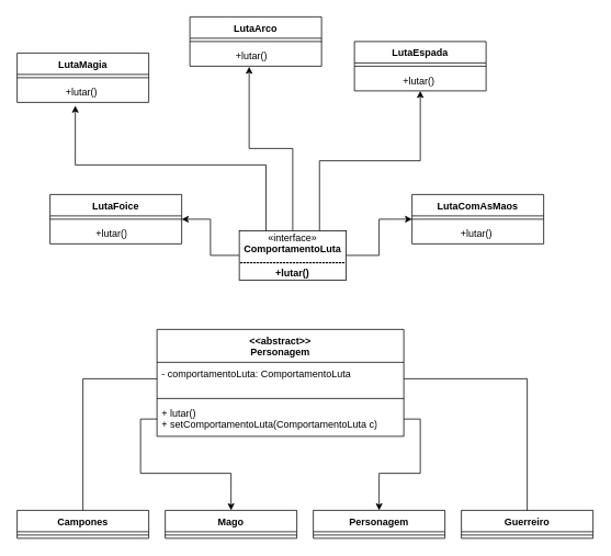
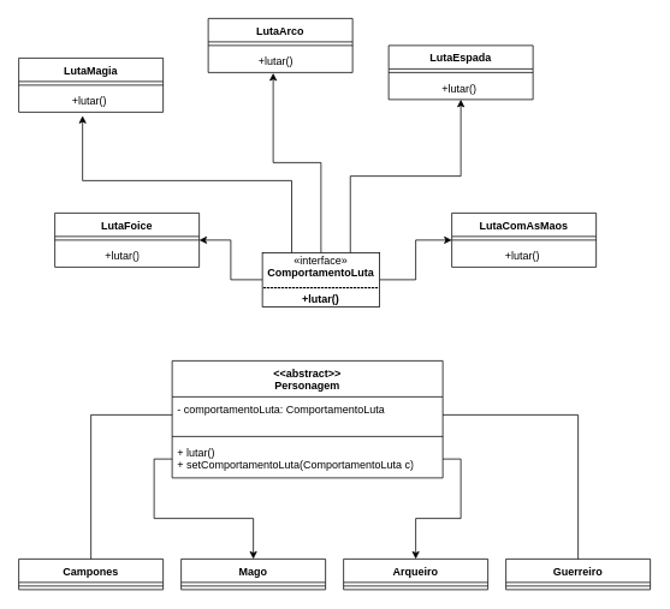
  <mxCell id="0" />
  <mxCell id="1" parent="0" />
  <mxCell id="2" style="edgeStyle=orthogonalEdgeStyle;rounded=0;orthogonalLoop=1;jettySize=auto;html=1;entryX=0;entryY=0.5;entryDx=0;entryDy=0;" edge="1" parent="1" source="4" target="5"><mxGeometry relative="1" as="geometry" /></mxCell>
  <mxCell id="3" style="edgeStyle=orthogonalEdgeStyle;rounded=0;orthogonalLoop=1;jettySize=auto;html=1;exitX=0;exitY=0.5;exitDx=0;exitDy=0;entryX=1;entryY=0.5;entryDx=0;entryDy=0;" edge="1" parent="1" source="4" target="11"><mxGeometry relative="1" as="geometry" /></mxCell>
  <mxCell id="4" value="«interface»&lt;br&gt;&lt;b&gt;ComportamentoLuta&lt;/b&gt;&lt;div&gt;&lt;b&gt;--------------------------------&lt;/b&gt;&lt;/div&gt;&lt;div&gt;&lt;b&gt;+lutar()&lt;/b&gt;&lt;/div&gt;" style="html=1;whiteSpace=wrap;" vertex="1" parent="1"><mxGeometry x="290" y="280" width="130" height="60" as="geometry" /></mxCell>
  <mxCell id="5" value="LutaComAsMaos" style="swimlane;fontStyle=1;align=center;verticalAlign=top;childLayout=stackLayout;horizontal=1;startSize=26;horizontalStack=0;resizeParent=1;resizeParentMax=0;resizeLast=0;collapsible=1;marginBottom=0;whiteSpace=wrap;html=1;" vertex="1" parent="1"><mxGeometry x="500" y="236" width="160" height="60" as="geometry" /></mxCell>
  <mxCell id="6" value="" style="line;strokeWidth=1;fillColor=none;align=left;verticalAlign=middle;spacingTop=-1;spacingLeft=3;spacingRight=3;rotatable=0;labelPosition=right;points=[];portConstraint=eastwest;strokeColor=inherit;" vertex="1" parent="5"><mxGeometry y="26" width="160" height="8" as="geometry" /></mxCell>
  <mxCell id="7" value="&amp;nbsp; &amp;nbsp; &amp;nbsp; &amp;nbsp; &amp;nbsp; &amp;nbsp; &amp;nbsp; &amp;nbsp; +lutar()" style="text;strokeColor=none;fillColor=none;align=left;verticalAlign=top;spacingLeft=4;spacingRight=4;overflow=hidden;rotatable=0;points=[[0,0.5],[1,0.5]];portConstraint=eastwest;whiteSpace=wrap;html=1;" vertex="1" parent="5"><mxGeometry y="34" width="160" height="26" as="geometry" /></mxCell>
  <mxCell id="8" value="LutaArco" style="swimlane;fontStyle=1;align=center;verticalAlign=top;childLayout=stackLayout;horizontal=1;startSize=26;horizontalStack=0;resizeParent=1;resizeParentMax=0;resizeLast=0;collapsible=1;marginBottom=0;whiteSpace=wrap;html=1;" vertex="1" parent="1"><mxGeometry x="230" y="20" width="160" height="60" as="geometry" /></mxCell>
  <mxCell id="9" value="" style="line;strokeWidth=1;fillColor=none;align=left;verticalAlign=middle;spacingTop=-1;spacingLeft=3;spacingRight=3;rotatable=0;labelPosition=right;points=[];portConstraint=eastwest;strokeColor=inherit;" vertex="1" parent="8"><mxGeometry y="26" width="160" height="8" as="geometry" /></mxCell>
  <mxCell id="10" value="&amp;nbsp; &amp;nbsp; &amp;nbsp; &amp;nbsp; &amp;nbsp; &amp;nbsp; &amp;nbsp; &amp;nbsp;+lutar()" style="text;strokeColor=none;fillColor=none;align=left;verticalAlign=top;spacingLeft=4;spacingRight=4;overflow=hidden;rotatable=0;points=[[0,0.5],[1,0.5]];portConstraint=eastwest;whiteSpace=wrap;html=1;" vertex="1" parent="8"><mxGeometry y="34" width="160" height="26" as="geometry" /></mxCell>
  <mxCell id="11" value="LutaFoice" style="swimlane;fontStyle=1;align=center;verticalAlign=top;childLayout=stackLayout;horizontal=1;startSize=26;horizontalStack=0;resizeParent=1;resizeParentMax=0;resizeLast=0;collapsible=1;marginBottom=0;whiteSpace=wrap;html=1;" vertex="1" parent="1"><mxGeometry x="60" y="236" width="160" height="60" as="geometry" /></mxCell>
  <mxCell id="12" value="" style="line;strokeWidth=1;fillColor=none;align=left;verticalAlign=middle;spacingTop=-1;spacingLeft=3;spacingRight=3;rotatable=0;labelPosition=right;points=[];portConstraint=eastwest;strokeColor=inherit;" vertex="1" parent="11"><mxGeometry y="26" width="160" height="8" as="geometry" /></mxCell>
  <mxCell id="13" value="&amp;nbsp; &amp;nbsp; &amp;nbsp; &amp;nbsp; &amp;nbsp; &amp;nbsp; &amp;nbsp; &amp;nbsp;+lutar()" style="text;strokeColor=none;fillColor=none;align=left;verticalAlign=top;spacingLeft=4;spacingRight=4;overflow=hidden;rotatable=0;points=[[0,0.5],[1,0.5]];portConstraint=eastwest;whiteSpace=wrap;html=1;" vertex="1" parent="11"><mxGeometry y="34" width="160" height="26" as="geometry" /></mxCell>
  <mxCell id="14" value="LutaMagia" style="swimlane;fontStyle=1;align=center;verticalAlign=top;childLayout=stackLayout;horizontal=1;startSize=26;horizontalStack=0;resizeParent=1;resizeParentMax=0;resizeLast=0;collapsible=1;marginBottom=0;whiteSpace=wrap;html=1;" vertex="1" parent="1"><mxGeometry x="20" y="64" width="160" height="60" as="geometry" /></mxCell>
  <mxCell id="15" value="" style="line;strokeWidth=1;fillColor=none;align=left;verticalAlign=middle;spacingTop=-1;spacingLeft=3;spacingRight=3;rotatable=0;labelPosition=right;points=[];portConstraint=eastwest;strokeColor=inherit;" vertex="1" parent="14"><mxGeometry y="26" width="160" height="8" as="geometry" /></mxCell>
  <mxCell id="16" value="&amp;nbsp; &amp;nbsp; &amp;nbsp; &amp;nbsp; &amp;nbsp; &amp;nbsp; &amp;nbsp; &amp;nbsp; +lutar()" style="text;strokeColor=none;fillColor=none;align=left;verticalAlign=top;spacingLeft=4;spacingRight=4;overflow=hidden;rotatable=0;points=[[0,0.5],[1,0.5]];portConstraint=eastwest;whiteSpace=wrap;html=1;" vertex="1" parent="14"><mxGeometry y="34" width="160" height="26" as="geometry" /></mxCell>
  <mxCell id="17" value="LutaEspada" style="swimlane;fontStyle=1;align=center;verticalAlign=top;childLayout=stackLayout;horizontal=1;startSize=26;horizontalStack=0;resizeParent=1;resizeParentMax=0;resizeLast=0;collapsible=1;marginBottom=0;whiteSpace=wrap;html=1;" vertex="1" parent="1"><mxGeometry x="430" y="50" width="160" height="60" as="geometry" /></mxCell>
  <mxCell id="18" value="" style="line;strokeWidth=1;fillColor=none;align=left;verticalAlign=middle;spacingTop=-1;spacingLeft=3;spacingRight=3;rotatable=0;labelPosition=right;points=[];portConstraint=eastwest;strokeColor=inherit;" vertex="1" parent="17"><mxGeometry y="26" width="160" height="8" as="geometry" /></mxCell>
  <mxCell id="19" value="&lt;span style=&quot;white-space: pre;&quot;&gt;&#09;&lt;/span&gt;&lt;span style=&quot;white-space: pre;&quot;&gt;&#09;&lt;/span&gt;+lutar()" style="text;strokeColor=none;fillColor=none;align=left;verticalAlign=top;spacingLeft=4;spacingRight=4;overflow=hidden;rotatable=0;points=[[0,0.5],[1,0.5]];portConstraint=eastwest;whiteSpace=wrap;html=1;" vertex="1" parent="17"><mxGeometry y="34" width="160" height="26" as="geometry" /></mxCell>
  <mxCell id="20" style="edgeStyle=orthogonalEdgeStyle;rounded=0;orthogonalLoop=1;jettySize=auto;html=1;exitX=0.5;exitY=0;exitDx=0;exitDy=0;entryX=0.45;entryY=1.026;entryDx=0;entryDy=0;entryPerimeter=0;" edge="1" parent="1" source="4" target="10"><mxGeometry relative="1" as="geometry" /></mxCell>
  <mxCell id="21" style="edgeStyle=orthogonalEdgeStyle;rounded=0;orthogonalLoop=1;jettySize=auto;html=1;exitX=0.75;exitY=0;exitDx=0;exitDy=0;entryX=0.5;entryY=1;entryDx=0;entryDy=0;entryPerimeter=0;" edge="1" parent="1" source="4" target="19"><mxGeometry relative="1" as="geometry" /></mxCell>
  <mxCell id="22" style="edgeStyle=orthogonalEdgeStyle;rounded=0;orthogonalLoop=1;jettySize=auto;html=1;exitX=0.25;exitY=0;exitDx=0;exitDy=0;entryX=0.442;entryY=1.154;entryDx=0;entryDy=0;entryPerimeter=0;" edge="1" parent="1" source="4" target="16"><mxGeometry relative="1" as="geometry"><Array as="points"><mxPoint x="323" y="200" /><mxPoint x="91" y="200" /></Array></mxGeometry></mxCell>
  <mxCell id="23" value="&lt;div&gt;&amp;lt;&amp;lt;abstract&amp;gt;&amp;gt;&lt;/div&gt;&lt;div&gt;Personagem&lt;/div&gt;" style="swimlane;fontStyle=1;align=center;verticalAlign=top;childLayout=stackLayout;horizontal=1;startSize=40;horizontalStack=0;resizeParent=1;resizeParentMax=0;resizeLast=0;collapsible=1;marginBottom=0;whiteSpace=wrap;html=1;" vertex="1" parent="1"><mxGeometry x="190" y="400" width="300" height="130" as="geometry" /></mxCell>
  <mxCell id="24" value="- comportamentoLuta: ComportamentoLuta" style="text;strokeColor=none;fillColor=none;align=left;verticalAlign=top;spacingLeft=4;spacingRight=4;overflow=hidden;rotatable=0;points=[[0,0.5],[1,0.5]];portConstraint=eastwest;whiteSpace=wrap;html=1;labelBackgroundColor=none;" vertex="1" parent="23"><mxGeometry y="40" width="300" height="40" as="geometry" /></mxCell>
  <mxCell id="25" value="" style="line;strokeWidth=1;fillColor=none;align=left;verticalAlign=middle;spacingTop=-1;spacingLeft=3;spacingRight=3;rotatable=0;labelPosition=right;points=[];portConstraint=eastwest;strokeColor=inherit;" vertex="1" parent="23"><mxGeometry y="80" width="300" height="8" as="geometry" /></mxCell>
  <mxCell id="26" value="&lt;div&gt;&lt;span style=&quot;&quot;&gt;+ lutar()&lt;/span&gt;&lt;/div&gt;&lt;div&gt;&lt;span style=&quot;&quot;&gt;+ setComportamentoLuta(ComportamentoLuta c)&lt;/span&gt;&lt;/div&gt;" style="text;align=left;verticalAlign=top;spacingLeft=4;spacingRight=4;overflow=hidden;rotatable=0;points=[[0,0.5],[1,0.5]];portConstraint=eastwest;whiteSpace=wrap;html=1;labelBackgroundColor=#FFFFFF;" vertex="1" parent="23"><mxGeometry y="88" width="300" height="42" as="geometry" /></mxCell>
  <mxCell id="27" value="Campones" style="swimlane;fontStyle=1;align=center;verticalAlign=top;childLayout=stackLayout;horizontal=1;startSize=26;horizontalStack=0;resizeParent=1;resizeParentMax=0;resizeLast=0;collapsible=1;marginBottom=0;whiteSpace=wrap;html=1;" vertex="1" parent="1"><mxGeometry x="20" y="620" width="160" height="34" as="geometry" /></mxCell>
  <mxCell id="28" value="" style="line;strokeWidth=1;fillColor=none;align=left;verticalAlign=middle;spacingTop=-1;spacingLeft=3;spacingRight=3;rotatable=0;labelPosition=right;points=[];portConstraint=eastwest;strokeColor=inherit;" vertex="1" parent="27"><mxGeometry y="26" width="160" height="8" as="geometry" /></mxCell>
- <mxCell id="29" value="Personagem" style="swimlane;fontStyle=1;align=center;verticalAlign=top;childLayout=stackLayout;horizontal=1;startSize=26;horizontalStack=0;resizeParent=1;resizeParentMax=0;resizeLast=0;collapsible=1;marginBottom=0;whiteSpace=wrap;html=1;" vertex="1" parent="1"><mxGeometry x="380" y="620" width="160" height="34" as="geometry" /></mxCell>
+ <mxCell id="29" value="Arqueiro" style="swimlane;fontStyle=1;align=center;verticalAlign=top;childLayout=stackLayout;horizontal=1;startSize=26;horizontalStack=0;resizeParent=1;resizeParentMax=0;resizeLast=0;collapsible=1;marginBottom=0;whiteSpace=wrap;html=1;" vertex="1" parent="1"><mxGeometry x="380" y="620" width="160" height="34" as="geometry" /></mxCell>
  <mxCell id="30" value="" style="line;strokeWidth=1;fillColor=none;align=left;verticalAlign=middle;spacingTop=-1;spacingLeft=3;spacingRight=3;rotatable=0;labelPosition=right;points=[];portConstraint=eastwest;strokeColor=inherit;" vertex="1" parent="29"><mxGeometry y="26" width="160" height="8" as="geometry" /></mxCell>
  <mxCell id="31" value="Mago" style="swimlane;fontStyle=1;align=center;verticalAlign=top;childLayout=stackLayout;horizontal=1;startSize=26;horizontalStack=0;resizeParent=1;resizeParentMax=0;resizeLast=0;collapsible=1;marginBottom=0;whiteSpace=wrap;html=1;" vertex="1" parent="1"><mxGeometry x="200" y="620" width="160" height="34" as="geometry" /></mxCell>
  <mxCell id="32" value="" style="line;strokeWidth=1;fillColor=none;align=left;verticalAlign=middle;spacingTop=-1;spacingLeft=3;spacingRight=3;rotatable=0;labelPosition=right;points=[];portConstraint=eastwest;strokeColor=inherit;" vertex="1" parent="31"><mxGeometry y="26" width="160" height="8" as="geometry" /></mxCell>
  <mxCell id="33" value="Guerreiro" style="swimlane;fontStyle=1;align=center;verticalAlign=top;childLayout=stackLayout;horizontal=1;startSize=26;horizontalStack=0;resizeParent=1;resizeParentMax=0;resizeLast=0;collapsible=1;marginBottom=0;whiteSpace=wrap;html=1;" vertex="1" parent="1"><mxGeometry x="560" y="620" width="160" height="34" as="geometry" /></mxCell>
  <mxCell id="34" value="" style="line;strokeWidth=1;fillColor=none;align=left;verticalAlign=middle;spacingTop=-1;spacingLeft=3;spacingRight=3;rotatable=0;labelPosition=right;points=[];portConstraint=eastwest;strokeColor=inherit;" vertex="1" parent="33"><mxGeometry y="26" width="160" height="8" as="geometry" /></mxCell>
  <mxCell id="35" style="edgeStyle=orthogonalEdgeStyle;rounded=0;orthogonalLoop=1;jettySize=auto;html=1;entryX=1;entryY=0.5;entryDx=0;entryDy=0;endArrow=none;" edge="1" parent="1" source="33" target="24"><mxGeometry relative="1" as="geometry" /></mxCell>
  <mxCell id="36" style="edgeStyle=orthogonalEdgeStyle;rounded=0;orthogonalLoop=1;jettySize=auto;html=1;entryX=0.5;entryY=0;entryDx=0;entryDy=0;" edge="1" parent="1" source="26" target="29"><mxGeometry relative="1" as="geometry" /></mxCell>
  <mxCell id="37" style="edgeStyle=orthogonalEdgeStyle;rounded=0;orthogonalLoop=1;jettySize=auto;html=1;" edge="1" parent="1" source="26" target="31"><mxGeometry relative="1" as="geometry" /></mxCell>
  <mxCell id="38" style="edgeStyle=orthogonalEdgeStyle;rounded=0;orthogonalLoop=1;jettySize=auto;html=1;entryX=0.5;entryY=0;entryDx=0;entryDy=0;endArrow=none;" edge="1" parent="1" source="24" target="27"><mxGeometry relative="1" as="geometry"><mxPoint x="100" y="600" as="targetPoint" /></mxGeometry></mxCell>
